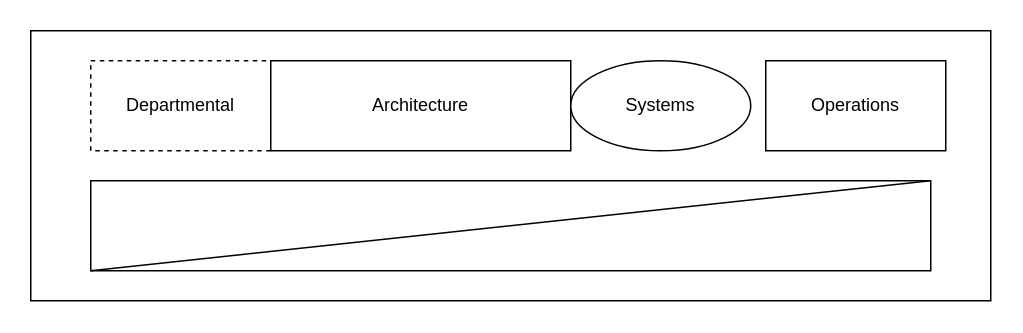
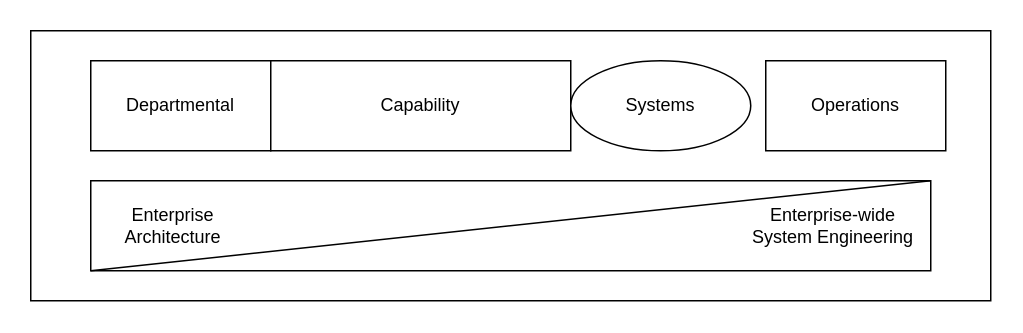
  <mxCell id="0" />
  <mxCell id="1" parent="0" />
  <mxCell id="2" value="" style="rounded=1;whiteSpace=wrap;html=1;arcSize=0;" vertex="1" parent="1"><mxGeometry x="20" y="20" width="640" height="180" as="geometry" /></mxCell>
- <mxCell id="3" value="Departmental" style="rounded=1;whiteSpace=wrap;html=1;arcSize=0;dashed=1;" vertex="1" parent="1"><mxGeometry x="60" y="40" width="120" height="60" as="geometry" /></mxCell>
- <mxCell id="4" value="Architecture" style="rounded=1;whiteSpace=wrap;html=1;arcSize=0;" vertex="1" parent="1"><mxGeometry x="180" y="40" width="200" height="60" as="geometry" /></mxCell>
+ <mxCell id="3" value="Departmental" style="rounded=1;whiteSpace=wrap;html=1;arcSize=0;" vertex="1" parent="1"><mxGeometry x="60" y="40" width="120" height="60" as="geometry" /></mxCell>
+ <mxCell id="4" value="Capability" style="rounded=1;whiteSpace=wrap;html=1;arcSize=0;" vertex="1" parent="1"><mxGeometry x="180" y="40" width="200" height="60" as="geometry" /></mxCell>
  <mxCell id="5" value="Systems" style="ellipse;whiteSpace=wrap;html=1;arcSize=0;" vertex="1" parent="1"><mxGeometry x="380" y="40" width="120" height="60" as="geometry" /></mxCell>
  <mxCell id="6" value="Operations" style="rounded=1;whiteSpace=wrap;html=1;arcSize=0;" vertex="1" parent="1"><mxGeometry x="510" y="40" width="120" height="60" as="geometry" /></mxCell>
  <mxCell id="7" value="" style="rounded=1;whiteSpace=wrap;html=1;arcSize=0;" vertex="1" parent="1"><mxGeometry x="60" y="120" width="560" height="60" as="geometry" /></mxCell>
+ <mxCell id="8" value="Enterprise-wide&lt;br&gt;System Engineering" style="text;html=1;strokeColor=none;fillColor=none;align=center;verticalAlign=middle;whiteSpace=wrap;rounded=0;" vertex="1" parent="1"><mxGeometry x="500" y="135" width="110" height="30" as="geometry" /></mxCell>
+ <mxCell id="9" value="Enterprise Architecture" style="text;html=1;strokeColor=none;fillColor=none;align=center;verticalAlign=middle;whiteSpace=wrap;rounded=0;" vertex="1" parent="1"><mxGeometry x="60" y="135" width="110" height="30" as="geometry" /></mxCell>
  <mxCell id="10" value="" style="endArrow=none;html=1;rounded=0;exitX=0;exitY=1;exitDx=0;exitDy=0;entryX=1;entryY=0;entryDx=0;entryDy=0;" edge="1" parent="1" source="7" target="7"><mxGeometry width="50" height="50" relative="1" as="geometry"><mxPoint x="180" y="310" as="sourcePoint" /><mxPoint x="230" y="260" as="targetPoint" /></mxGeometry></mxCell>
